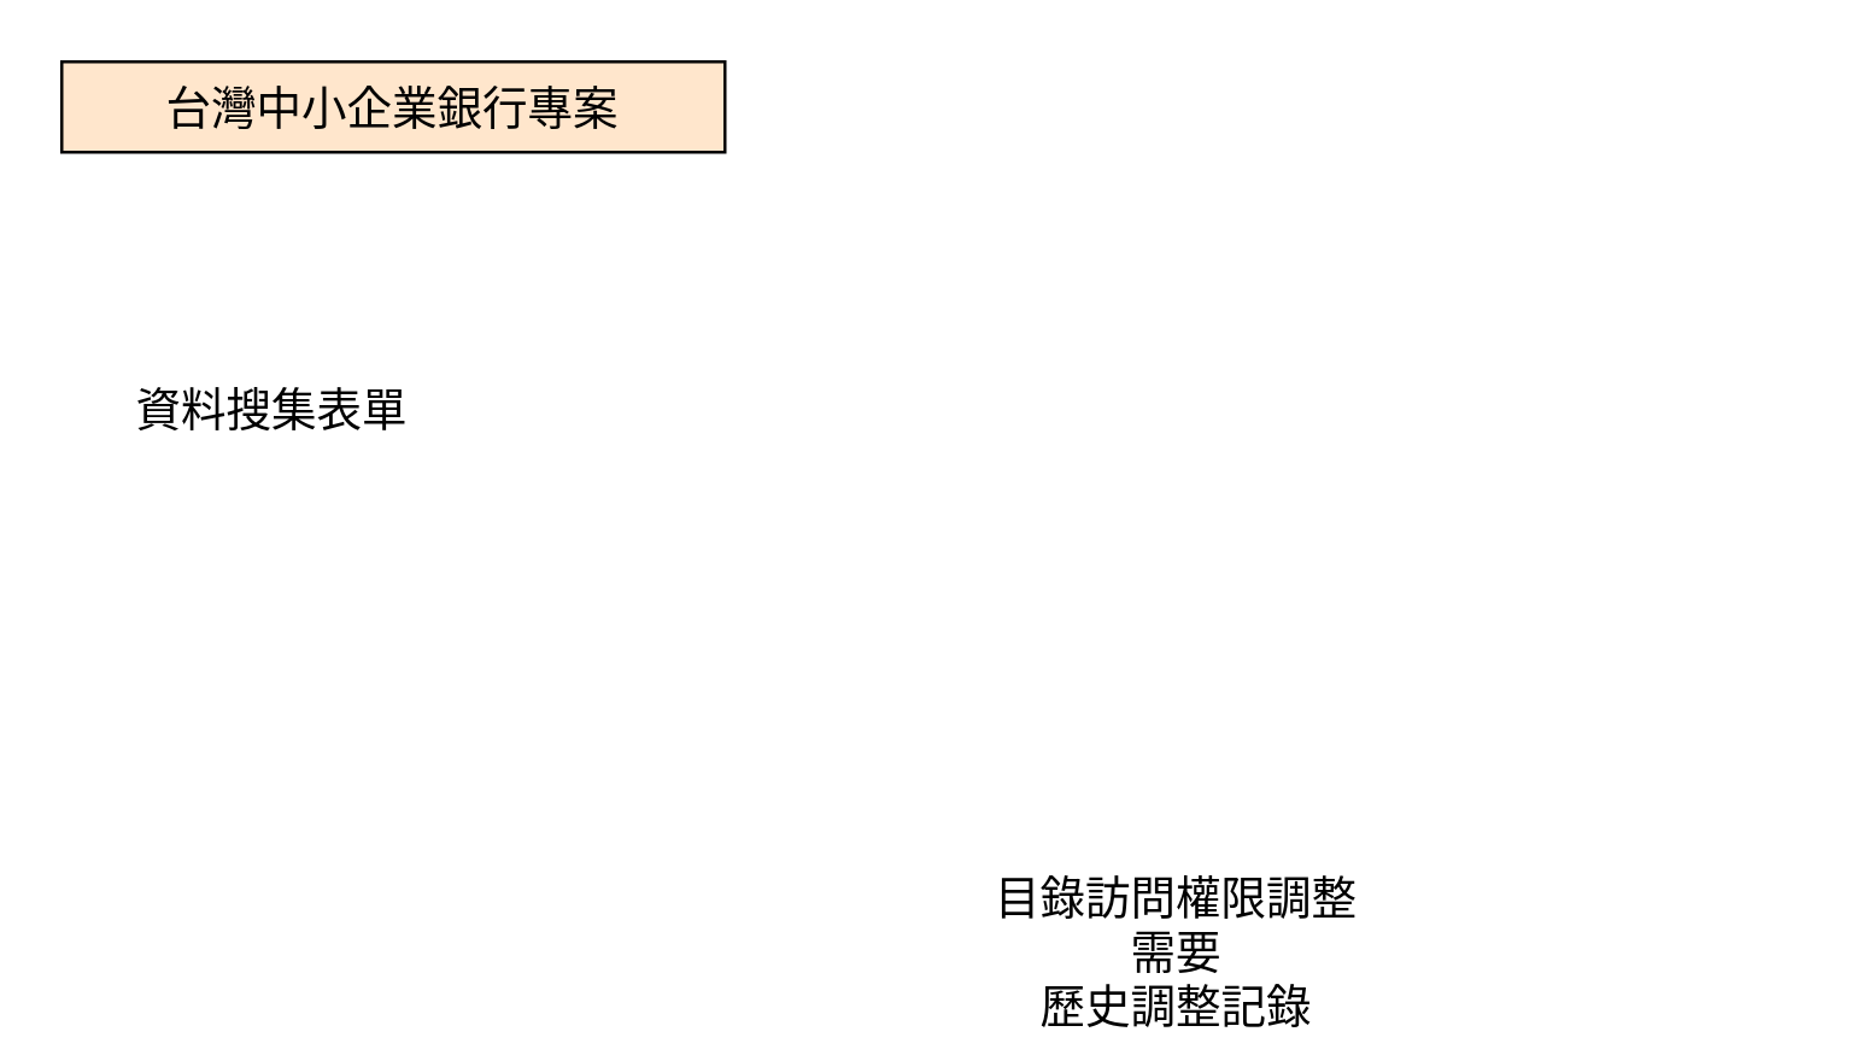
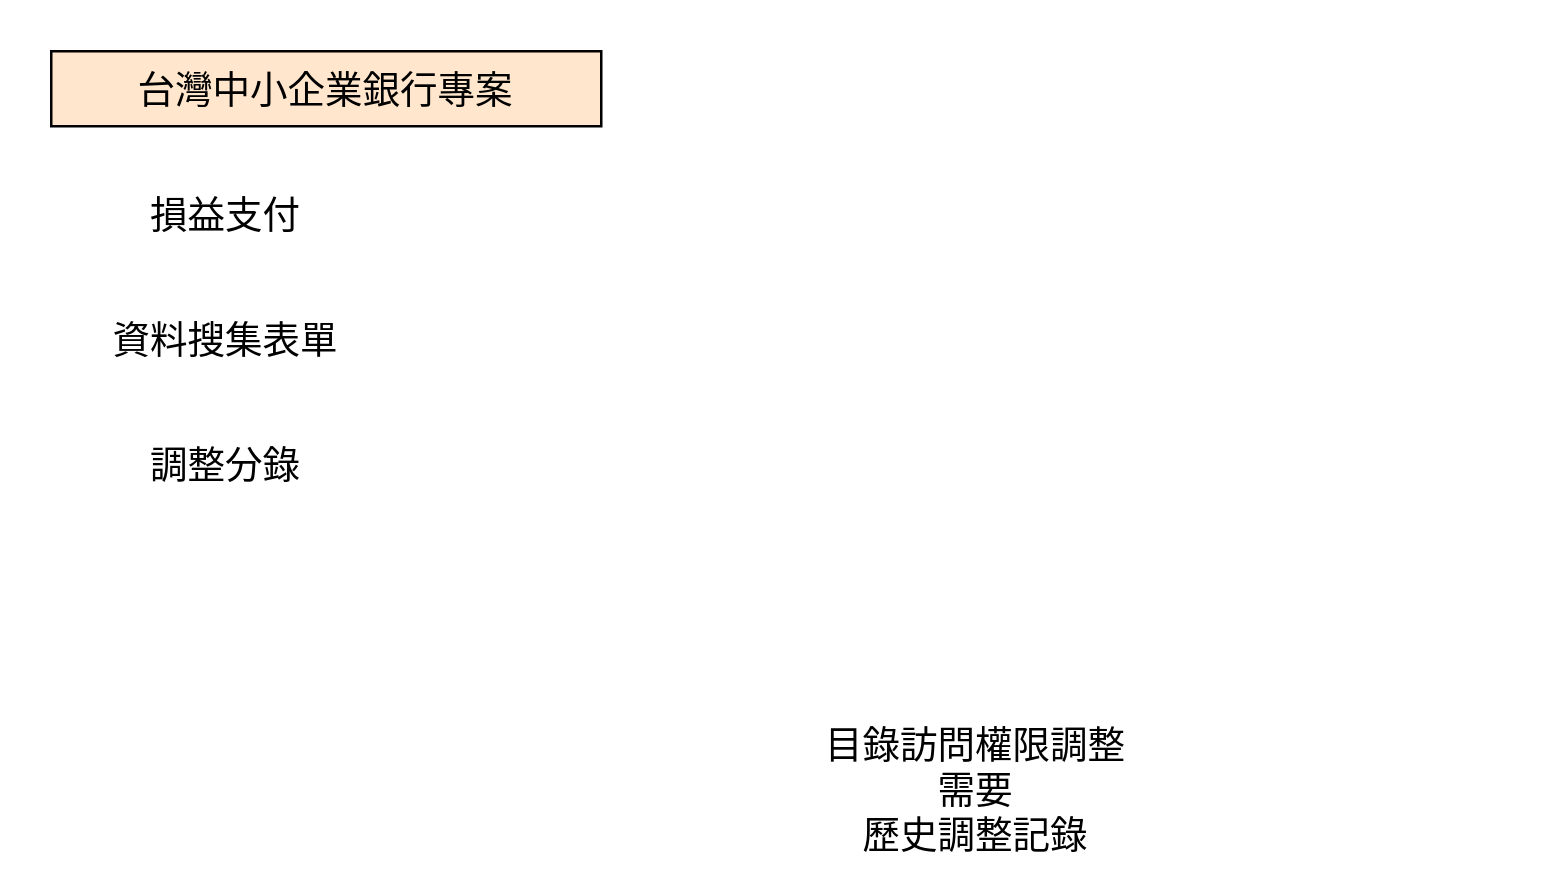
  <mxCell id="0" />
  <mxCell id="1" parent="0" />
  <mxCell id="2" value="台灣中小企業銀行專案" style="rounded=0;whiteSpace=wrap;html=1;fontSize=15;fillColor=#ffe6cc;" vertex="1" parent="1"><mxGeometry x="20" y="20" width="220" height="30" as="geometry" /></mxCell>
+ <mxCell id="3" value="損益支付" style="text;html=1;strokeColor=none;fillColor=none;align=center;verticalAlign=middle;whiteSpace=wrap;rounded=0;fontSize=15;" vertex="1" parent="1"><mxGeometry x="40" y="70" width="100" height="30" as="geometry" /></mxCell>
  <mxCell id="4" value="資料搜集表單" style="text;html=1;strokeColor=none;fillColor=none;align=center;verticalAlign=middle;whiteSpace=wrap;rounded=0;fontSize=15;" vertex="1" parent="1"><mxGeometry x="40" y="120" width="100" height="30" as="geometry" /></mxCell>
+ <mxCell id="5" value="調整分錄" style="text;html=1;strokeColor=none;fillColor=none;align=center;verticalAlign=middle;whiteSpace=wrap;rounded=0;fontSize=15;" vertex="1" parent="1"><mxGeometry x="40" y="170" width="100" height="30" as="geometry" /></mxCell>
  <mxCell id="6" value="目錄訪問權限調整&lt;br&gt;需要&lt;br&gt;歷史調整記錄" style="text;html=1;strokeColor=none;fillColor=none;align=center;verticalAlign=middle;whiteSpace=wrap;rounded=0;fontSize=15;" vertex="1" parent="1"><mxGeometry x="180" y="300" width="420" height="30" as="geometry" /></mxCell>
